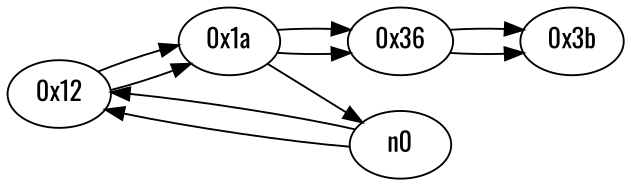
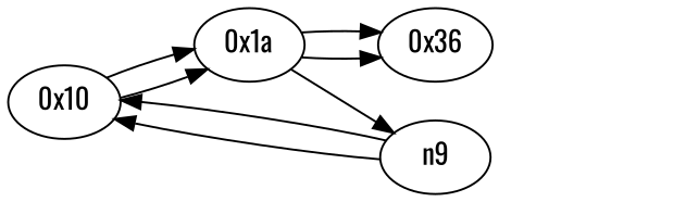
  digraph {
    fontname=Oswald
    rankdir=LR
    node [fontname=Oswald]
    edge [fontname=Oswald]
-   n1 [label="0x12"]
+   n1 [label="0x10"]
    n2 [label="0x1a"]
    n3 [label="0x36"]
-   n0
-   n4 [label="0x3b"]
+   n0 [label=n9]
    n1 -> n2
    n1 -> n2
    n2 -> n3
    n2 -> n3
    n2 -> n0
-   n3 -> n4
-   n3 -> n4
    n0 -> n1
    n0 -> n1
  }
